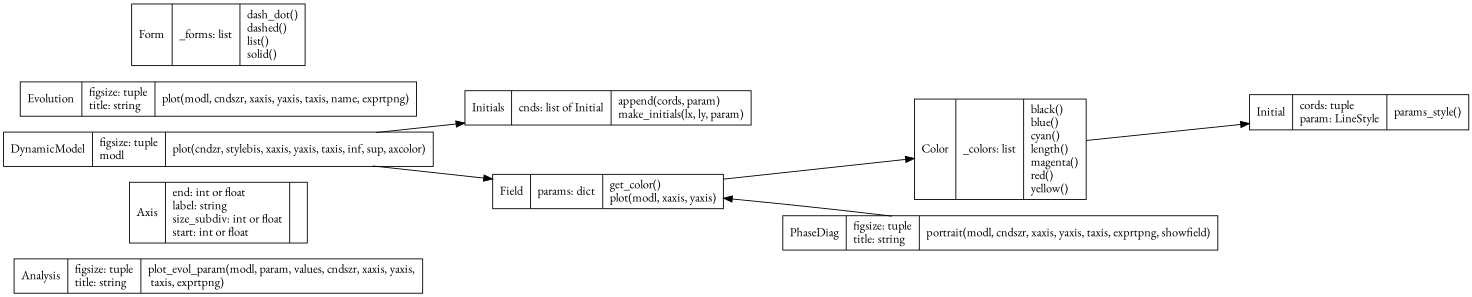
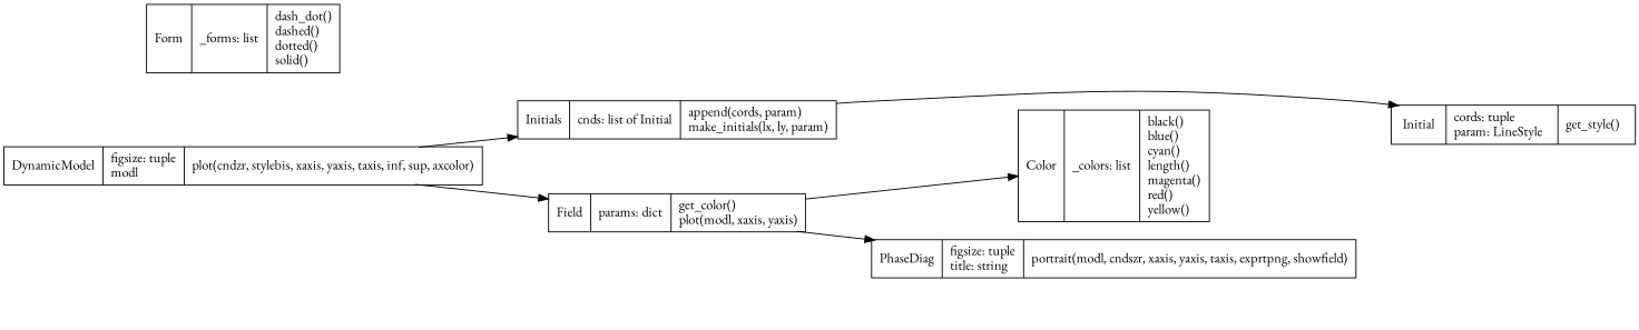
  digraph {
    fontname="EB Garamond"
    rankdir=LR
    node [fontname="EB Garamond" shape=record]
    edge [fontname="EB Garamond"]
-   n1 [label="{Analysis|figsize: tuple\ltitle: string\l|plot_evol_param(modl, param, values, cndszr, xaxis, yaxis,\n                        taxis, exprtpng)\l}"]
-   n2 [label="{Axis|end: int or float\llabel: string\lsize_subdiv: int or float\lstart: int or float\l|}"]
    n3 [label="{Color|_colors: list\l|black()\lblue()\lcyan()\llength()\lmagenta()\lred()\lyellow()\l}"]
    n4 [label="{DynamicModel|figsize: tuple\lmodl\l|plot(cndzr, stylebis, xaxis, yaxis, taxis, inf, sup, axcolor)\l}"]
    n5 [label="{Initials|cnds: list of Initial\l|append(cords, param)\lmake_initials(lx, ly, param)\l}"]
    n6 [label="{Field|params: dict\l|get_color()\lplot(modl, xaxis, yaxis)\l}"]
-   n7 [label="{Initial|cords: tuple\lparam: LineStyle\l|params_style()\l}"]
+   n7 [label="{Initial|cords: tuple\lparam: LineStyle\l|get_style()\l}"]
    n8 [label="{PhaseDiag|figsize: tuple\ltitle: string\l|portrait(modl, cndszr, xaxis, yaxis, taxis, exprtpng, showfield)\l}"]
-   n9 [label="{Evolution|figsize: tuple\ltitle: string\l|plot(modl, cndszr, xaxis, yaxis, taxis, name, exprtpng)\l}"]
-   n10 [label="{Form|_forms: list\l|dash_dot()\ldashed()\llist()\lsolid()\l}"]
+   n10 [label="{Form|_forms: list\l|dash_dot()\ldashed()\ldotted()\lsolid()\l}"]
    n4 -> n5
    n4 -> n6
-   n3 -> n7
+   n5 -> n7
    n6 -> n3
-   n8 -> n6
+   n6 -> n8
  }
